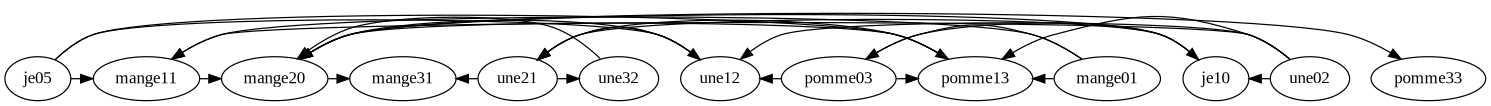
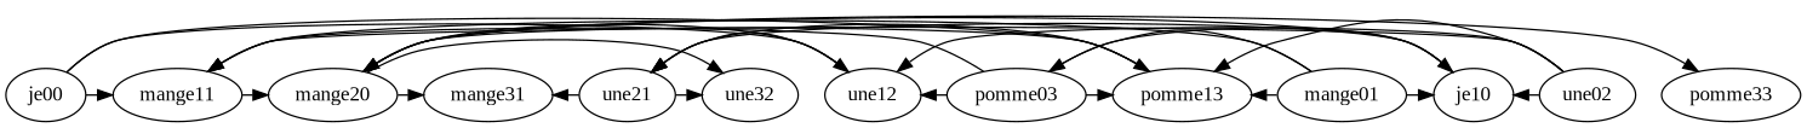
  digraph {
    fontname="Liberation Serif"
    node [fontname="Liberation Serif"]
    edge [constraint=false fontname="Liberation Serif"]
-   n1 [label=je05]
+   n1 [label=je00]
    n2 [label=mange11]
    n3 [label=une12]
    n4 [label=pomme13]
    n5 [label=je10]
    n6 [label=mange20]
    n7 [label=une21]
    n8 [label=mange01]
    n9 [label=pomme03]
    n10 [label=une02]
    n11 [label=mange31]
    n12 [label=une32]
    n13 [label=pomme33]
    n1 -> n2
    n1 -> n3
    n1 -> n4
    n2 -> n6
    n3 -> n6
    n3 -> n7
    n4 -> n6
    n4 -> n7
    n5 -> n6
    n5 -> n7
    n6 -> n11
-   n12 -> n6
+   n6 -> n12
    n6 -> n13
    n7 -> n11
    n7 -> n12
    n8 -> n2
    n8 -> n4
+   n8 -> n5
    n8 -> n9
+   n9 -> n2
    n9 -> n3
    n9 -> n4
    n9 -> n5
    n10 -> n2
    n10 -> n3
    n10 -> n4
    n10 -> n5
  }
